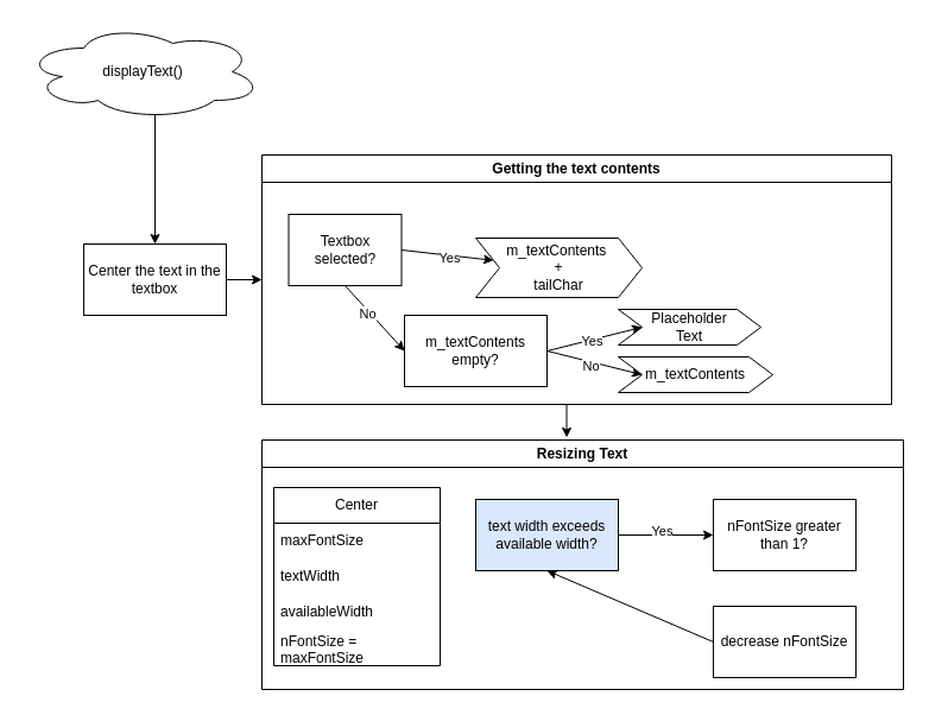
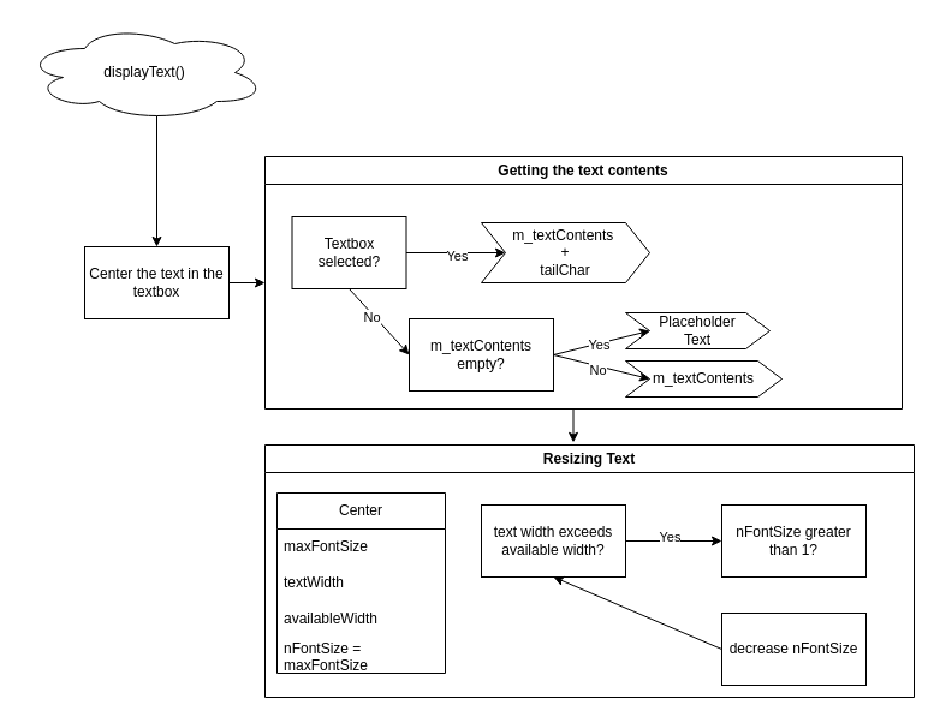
  <mxCell id="0" />
  <mxCell id="1" parent="0" />
  <mxCell id="2" style="edgeStyle=orthogonalEdgeStyle;rounded=0;orthogonalLoop=1;jettySize=auto;html=1;exitX=0.55;exitY=0.95;exitDx=0;exitDy=0;exitPerimeter=0;entryX=0.5;entryY=0;entryDx=0;entryDy=0;" parent="1" source="3" target="33" edge="1"><mxGeometry relative="1" as="geometry" /></mxCell>
  <mxCell id="3" value="displayText()" style="ellipse;shape=cloud;whiteSpace=wrap;html=1;" parent="1" vertex="1"><mxGeometry x="20" y="20" width="200" height="80" as="geometry" /></mxCell>
  <mxCell id="4" value="Getting the text contents" style="swimlane;whiteSpace=wrap;html=1;" parent="1" vertex="1"><mxGeometry x="220" y="130" width="530" height="210" as="geometry" /></mxCell>
  <mxCell id="5" style="edgeStyle=none;html=1;exitX=0.5;exitY=1;exitDx=0;exitDy=0;entryX=0;entryY=0.5;entryDx=0;entryDy=0;" edge="1" parent="4" source="9" target="14"><mxGeometry relative="1" as="geometry" /></mxCell>
  <mxCell id="6" value="No" style="edgeLabel;html=1;align=center;verticalAlign=middle;resizable=0;points=[];" vertex="1" connectable="0" parent="5"><mxGeometry x="-0.201" y="-2" relative="1" as="geometry"><mxPoint as="offset" /></mxGeometry></mxCell>
  <mxCell id="7" style="edgeStyle=none;html=1;exitX=1;exitY=0.5;exitDx=0;exitDy=0;" edge="1" parent="4" source="9" target="17"><mxGeometry relative="1" as="geometry" /></mxCell>
  <mxCell id="8" value="Yes" style="edgeLabel;html=1;align=center;verticalAlign=middle;resizable=0;points=[];" vertex="1" connectable="0" parent="7"><mxGeometry x="0.026" y="-2" relative="1" as="geometry"><mxPoint as="offset" /></mxGeometry></mxCell>
  <mxCell id="9" value="Textbox selected?" style="rounded=0;whiteSpace=wrap;html=1;" parent="4" vertex="1"><mxGeometry x="22.5" y="50" width="95" height="60" as="geometry" /></mxCell>
  <mxCell id="10" style="edgeStyle=none;html=1;exitX=1;exitY=0.5;exitDx=0;exitDy=0;entryX=0;entryY=0.5;entryDx=0;entryDy=0;" edge="1" parent="4" source="14" target="15"><mxGeometry relative="1" as="geometry" /></mxCell>
  <mxCell id="11" value="Yes" style="edgeLabel;html=1;align=center;verticalAlign=middle;resizable=0;points=[];" vertex="1" connectable="0" parent="10"><mxGeometry x="-0.051" relative="1" as="geometry"><mxPoint y="1" as="offset" /></mxGeometry></mxCell>
  <mxCell id="12" style="edgeStyle=none;html=1;exitX=1;exitY=0.5;exitDx=0;exitDy=0;entryX=0;entryY=0.5;entryDx=0;entryDy=0;" edge="1" parent="4" source="14" target="16"><mxGeometry relative="1" as="geometry" /></mxCell>
  <mxCell id="13" value="No" style="edgeLabel;html=1;align=center;verticalAlign=middle;resizable=0;points=[];" vertex="1" connectable="0" parent="12"><mxGeometry x="-0.082" y="-3" relative="1" as="geometry"><mxPoint as="offset" /></mxGeometry></mxCell>
  <mxCell id="14" value="m_textContents empty?" style="rounded=0;whiteSpace=wrap;html=1;" vertex="1" parent="4"><mxGeometry x="120" y="135" width="120" height="60" as="geometry" /></mxCell>
  <mxCell id="15" value="Placeholder&lt;div&gt;Text&lt;/div&gt;" style="shape=step;perimeter=stepPerimeter;whiteSpace=wrap;html=1;fixedSize=1;" vertex="1" parent="4"><mxGeometry x="300" y="130" width="120" height="30" as="geometry" /></mxCell>
  <mxCell id="16" value="m_textContents" style="shape=step;perimeter=stepPerimeter;whiteSpace=wrap;html=1;fixedSize=1;" vertex="1" parent="4"><mxGeometry x="300" y="170" width="130" height="30" as="geometry" /></mxCell>
- <mxCell id="17" value="m_textContents&amp;nbsp;&lt;div&gt;+&lt;/div&gt;&lt;div&gt;tailChar&lt;/div&gt;" style="shape=step;perimeter=stepPerimeter;whiteSpace=wrap;html=1;fixedSize=1;" vertex="1" parent="4"><mxGeometry x="180" y="70" width="140" height="50" as="geometry" /></mxCell>
+ <mxCell id="17" value="m_textContents&amp;nbsp;&lt;div&gt;+&lt;/div&gt;&lt;div&gt;tailChar&lt;/div&gt;" style="shape=step;perimeter=stepPerimeter;whiteSpace=wrap;html=1;fixedSize=1;" vertex="1" parent="4"><mxGeometry x="180" y="55" width="140" height="50" as="geometry" /></mxCell>
  <mxCell id="18" value="Resizing Text" style="swimlane;whiteSpace=wrap;html=1;" parent="1" vertex="1"><mxGeometry x="220" y="370" width="540" height="210" as="geometry" /></mxCell>
  <mxCell id="19" style="edgeStyle=orthogonalEdgeStyle;rounded=0;orthogonalLoop=1;jettySize=auto;html=1;exitX=0.5;exitY=1;exitDx=0;exitDy=0;entryX=0;entryY=0.5;entryDx=0;entryDy=0;" parent="18" edge="1"><mxGeometry relative="1" as="geometry"><Array as="points"><mxPoint x="420" y="110" /><mxPoint x="183" y="110" /><mxPoint x="183" y="150" /></Array><mxPoint x="420" y="100" as="sourcePoint" /></mxGeometry></mxCell>
  <mxCell id="20" style="edgeStyle=orthogonalEdgeStyle;rounded=0;orthogonalLoop=1;jettySize=auto;html=1;exitX=0.5;exitY=1;exitDx=0;exitDy=0;entryX=0;entryY=0.5;entryDx=0;entryDy=0;" parent="18" edge="1"><mxGeometry relative="1" as="geometry"><Array as="points"><mxPoint x="420" y="190" /><mxPoint x="183" y="190" /><mxPoint x="183" y="230" /></Array><mxPoint x="420" y="180" as="sourcePoint" /></mxGeometry></mxCell>
  <mxCell id="21" value="Center" style="swimlane;fontStyle=0;childLayout=stackLayout;horizontal=1;startSize=30;horizontalStack=0;resizeParent=1;resizeParentMax=0;resizeLast=0;collapsible=1;marginBottom=0;whiteSpace=wrap;html=1;" vertex="1" parent="18"><mxGeometry x="10" y="40" width="140" height="150" as="geometry" /></mxCell>
  <mxCell id="22" value="maxFontSize" style="text;strokeColor=none;fillColor=none;align=left;verticalAlign=middle;spacingLeft=4;spacingRight=4;overflow=hidden;points=[[0,0.5],[1,0.5]];portConstraint=eastwest;rotatable=0;whiteSpace=wrap;html=1;" vertex="1" parent="21"><mxGeometry y="30" width="140" height="30" as="geometry" /></mxCell>
  <mxCell id="23" value="textWidth" style="text;strokeColor=none;fillColor=none;align=left;verticalAlign=middle;spacingLeft=4;spacingRight=4;overflow=hidden;points=[[0,0.5],[1,0.5]];portConstraint=eastwest;rotatable=0;whiteSpace=wrap;html=1;" vertex="1" parent="21"><mxGeometry y="60" width="140" height="30" as="geometry" /></mxCell>
  <mxCell id="24" value="availableWidth" style="text;strokeColor=none;fillColor=none;align=left;verticalAlign=middle;spacingLeft=4;spacingRight=4;overflow=hidden;points=[[0,0.5],[1,0.5]];portConstraint=eastwest;rotatable=0;whiteSpace=wrap;html=1;" vertex="1" parent="21"><mxGeometry y="90" width="140" height="30" as="geometry" /></mxCell>
  <mxCell id="25" value="nFontSize = maxFontSize" style="text;strokeColor=none;fillColor=none;align=left;verticalAlign=middle;spacingLeft=4;spacingRight=4;overflow=hidden;points=[[0,0.5],[1,0.5]];portConstraint=eastwest;rotatable=0;whiteSpace=wrap;html=1;" vertex="1" parent="21"><mxGeometry y="120" width="140" height="30" as="geometry" /></mxCell>
  <mxCell id="26" value="" style="edgeStyle=none;html=1;" edge="1" parent="18" source="28" target="29"><mxGeometry relative="1" as="geometry" /></mxCell>
  <mxCell id="27" value="Yes" style="edgeLabel;html=1;align=center;verticalAlign=middle;resizable=0;points=[];" vertex="1" connectable="0" parent="26"><mxGeometry x="-0.1" y="4" relative="1" as="geometry"><mxPoint as="offset" /></mxGeometry></mxCell>
- <mxCell id="28" value="text width exceeds available width?" style="rounded=0;whiteSpace=wrap;html=1;fillColor=#dae8fc;" vertex="1" parent="18"><mxGeometry x="180" y="50" width="120" height="60" as="geometry" /></mxCell>
+ <mxCell id="28" value="text width exceeds available width?" style="rounded=0;whiteSpace=wrap;html=1;" vertex="1" parent="18"><mxGeometry x="180" y="50" width="120" height="60" as="geometry" /></mxCell>
  <mxCell id="29" value="nFontSize greater than 1?" style="whiteSpace=wrap;html=1;rounded=0;" vertex="1" parent="18"><mxGeometry x="380" y="50" width="120" height="60" as="geometry" /></mxCell>
  <mxCell id="30" style="edgeStyle=none;html=1;exitX=0;exitY=0.5;exitDx=0;exitDy=0;entryX=0.5;entryY=1;entryDx=0;entryDy=0;" edge="1" parent="18" source="31" target="28"><mxGeometry relative="1" as="geometry" /></mxCell>
  <mxCell id="31" value="decrease nFontSize" style="whiteSpace=wrap;html=1;rounded=0;" vertex="1" parent="18"><mxGeometry x="380" y="140" width="120" height="60" as="geometry" /></mxCell>
  <mxCell id="32" style="edgeStyle=orthogonalEdgeStyle;rounded=0;orthogonalLoop=1;jettySize=auto;html=1;exitX=1;exitY=0.5;exitDx=0;exitDy=0;entryX=0;entryY=0.5;entryDx=0;entryDy=0;" parent="1" source="33" target="4" edge="1"><mxGeometry relative="1" as="geometry" /></mxCell>
  <mxCell id="33" value="Center the text in the textbox" style="rounded=0;whiteSpace=wrap;html=1;" parent="1" vertex="1"><mxGeometry x="70" y="205" width="120" height="60" as="geometry" /></mxCell>
  <mxCell id="34" style="edgeStyle=orthogonalEdgeStyle;rounded=0;orthogonalLoop=1;jettySize=auto;html=1;exitX=0.5;exitY=1;exitDx=0;exitDy=0;entryX=0.475;entryY=-0.01;entryDx=0;entryDy=0;entryPerimeter=0;" parent="1" source="4" target="18" edge="1"><mxGeometry relative="1" as="geometry" /></mxCell>
